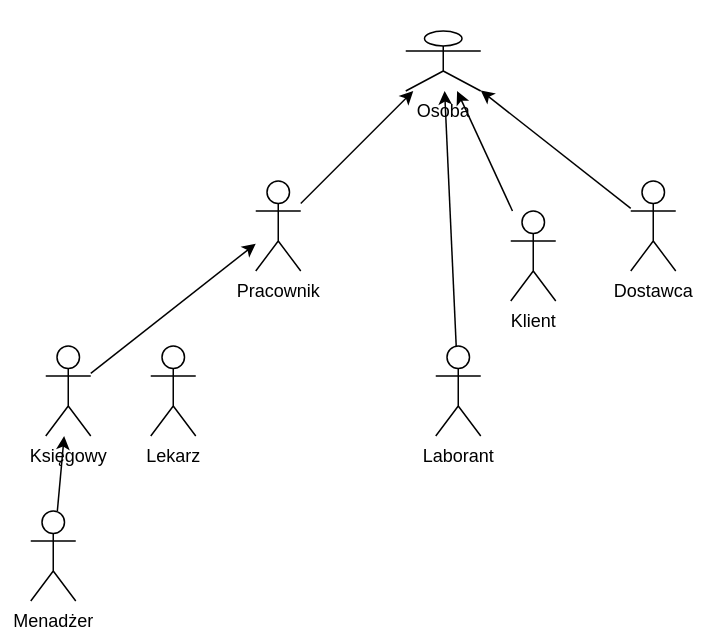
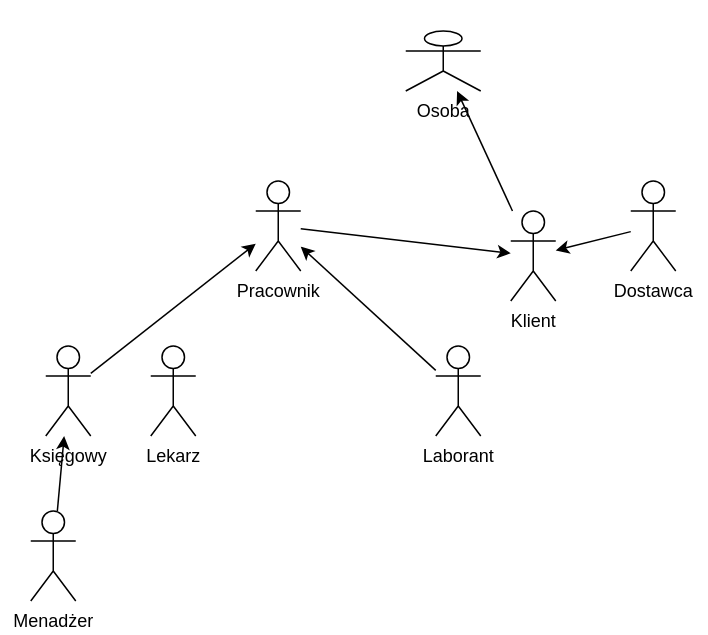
  <mxCell id="0" />
  <mxCell id="1" parent="0" />
  <mxCell id="2" value="Osoba" style="shape=umlActor;verticalLabelPosition=bottom;verticalAlign=top;html=1;outlineConnect=0;" vertex="1" parent="1"><mxGeometry x="270" y="20" width="50" height="40" as="geometry" /></mxCell>
  <mxCell id="3" value="Pracownik" style="shape=umlActor;verticalLabelPosition=bottom;verticalAlign=top;html=1;outlineConnect=0;" vertex="1" parent="1"><mxGeometry x="170" y="120" width="30" height="60" as="geometry" /></mxCell>
  <mxCell id="4" value="Klient" style="shape=umlActor;verticalLabelPosition=bottom;verticalAlign=top;html=1;outlineConnect=0;" vertex="1" parent="1"><mxGeometry x="340" y="140" width="30" height="60" as="geometry" /></mxCell>
  <mxCell id="5" value="Lekarz" style="shape=umlActor;verticalLabelPosition=bottom;verticalAlign=top;html=1;outlineConnect=0;" vertex="1" parent="1"><mxGeometry x="100" y="230" width="30" height="60" as="geometry" /></mxCell>
- <mxCell id="6" style="edgeStyle=none;html=1;" edge="1" parent="1" source="7" target="2"><mxGeometry relative="1" as="geometry"><mxPoint x="200" y="180" as="targetPoint" /></mxGeometry></mxCell>
+ <mxCell id="6" style="edgeStyle=none;html=1;" edge="1" parent="1" source="7" target="3"><mxGeometry relative="1" as="geometry"><mxPoint x="200" y="180" as="targetPoint" /></mxGeometry></mxCell>
  <mxCell id="7" value="Laborant" style="shape=umlActor;verticalLabelPosition=bottom;verticalAlign=top;html=1;outlineConnect=0;" vertex="1" parent="1"><mxGeometry x="290" y="230" width="30" height="60" as="geometry" /></mxCell>
- <mxCell id="8" style="edgeStyle=none;html=1;" edge="1" parent="1" source="9" target="2"><mxGeometry relative="1" as="geometry" /></mxCell>
+ <mxCell id="8" style="edgeStyle=none;html=1;" edge="1" parent="1" source="9" target="4"><mxGeometry relative="1" as="geometry" /></mxCell>
  <mxCell id="9" value="Dostawca" style="shape=umlActor;verticalLabelPosition=bottom;verticalAlign=top;html=1;outlineConnect=0;" vertex="1" parent="1"><mxGeometry x="420" y="120" width="30" height="60" as="geometry" /></mxCell>
  <mxCell id="10" style="edgeStyle=none;html=1;" edge="1" parent="1" source="11" target="14"><mxGeometry relative="1" as="geometry" /></mxCell>
  <mxCell id="11" value="Menadżer" style="shape=umlActor;verticalLabelPosition=bottom;verticalAlign=top;html=1;outlineConnect=0;" vertex="1" parent="1"><mxGeometry x="20" y="340" width="30" height="60" as="geometry" /></mxCell>
- <mxCell id="12" value="" style="endArrow=classic;html=1;" edge="1" parent="1" source="3" target="2"><mxGeometry width="50" height="50" relative="1" as="geometry"><mxPoint x="210" y="140" as="sourcePoint" /><mxPoint x="260" y="90" as="targetPoint" /></mxGeometry></mxCell>
+ <mxCell id="12" value="" style="endArrow=classic;html=1;" edge="1" parent="1" source="3" target="4"><mxGeometry width="50" height="50" relative="1" as="geometry"><mxPoint x="210" y="140" as="sourcePoint" /><mxPoint x="260" y="90" as="targetPoint" /></mxGeometry></mxCell>
  <mxCell id="13" value="" style="endArrow=classic;html=1;" edge="1" parent="1" source="4" target="2"><mxGeometry width="50" height="50" relative="1" as="geometry"><mxPoint x="290" y="210" as="sourcePoint" /><mxPoint x="320" y="100" as="targetPoint" /></mxGeometry></mxCell>
  <mxCell id="14" value="Księgowy" style="shape=umlActor;verticalLabelPosition=bottom;verticalAlign=top;html=1;outlineConnect=0;" vertex="1" parent="1"><mxGeometry x="30" y="230" width="30" height="60" as="geometry" /></mxCell>
  <mxCell id="15" value="" style="endArrow=classic;html=1;" edge="1" parent="1" source="14" target="3"><mxGeometry width="50" height="50" relative="1" as="geometry"><mxPoint x="90" y="140" as="sourcePoint" /><mxPoint x="140" y="90" as="targetPoint" /></mxGeometry></mxCell>
